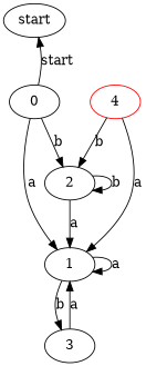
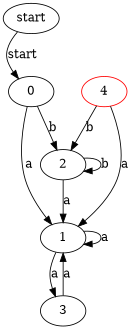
  digraph {
    n1 [label=start]
    n2 [label=0]
    n3 [label=1]
    n4 [label=2]
    n5 [label=3]
    n6 [color=red label=4]
-   n2 -> n1 [label=start]
+   n1 -> n2 [label=start]
    n2 -> n3 [label=a]
    n2 -> n4 [label=b]
    n3 -> n3 [label=a]
-   n3 -> n5 [label=b]
+   n3 -> n5 [label=a]
    n4 -> n3 [label=a]
    n4 -> n4 [label=b]
    n5 -> n3 [label=a]
    n6 -> n3 [label=a]
    n6 -> n4 [label=b]
  }
